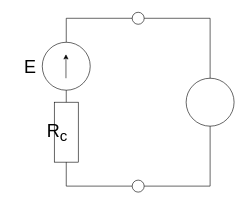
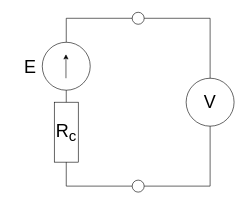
  <mxCell id="0" />
  <mxCell id="1" parent="0" />
  <mxCell id="2" value="" style="ellipse;whiteSpace=wrap;html=1;aspect=fixed;" vertex="1" parent="1"><mxGeometry x="70" y="70" width="80" height="80" as="geometry" /></mxCell>
  <mxCell id="3" value="" style="rounded=0;whiteSpace=wrap;html=1;rotation=90;" vertex="1" parent="1"><mxGeometry x="60" y="200" width="100" height="40" as="geometry" /></mxCell>
  <mxCell id="4" value="" style="endArrow=classic;html=1;rounded=0;" edge="1" parent="1"><mxGeometry width="50" height="50" relative="1" as="geometry"><mxPoint x="109.5" y="130" as="sourcePoint" /><mxPoint x="109.5" y="90" as="targetPoint" /></mxGeometry></mxCell>
  <mxCell id="5" value="" style="endArrow=none;html=1;rounded=0;entryX=0.5;entryY=1;entryDx=0;entryDy=0;exitX=0;exitY=0.5;exitDx=0;exitDy=0;" edge="1" parent="1" source="3" target="2"><mxGeometry width="50" height="50" relative="1" as="geometry"><mxPoint x="340" y="270" as="sourcePoint" /><mxPoint x="390" y="220" as="targetPoint" /></mxGeometry></mxCell>
  <mxCell id="6" value="" style="endArrow=none;html=1;rounded=0;exitX=0.5;exitY=0;exitDx=0;exitDy=0;" edge="1" parent="1" source="2"><mxGeometry width="50" height="50" relative="1" as="geometry"><mxPoint x="340" y="270" as="sourcePoint" /><mxPoint x="110" y="30" as="targetPoint" /></mxGeometry></mxCell>
  <mxCell id="7" value="" style="endArrow=none;html=1;rounded=0;entryX=1;entryY=0.5;entryDx=0;entryDy=0;" edge="1" parent="1" target="3"><mxGeometry width="50" height="50" relative="1" as="geometry"><mxPoint x="110" y="310" as="sourcePoint" /><mxPoint x="330" y="150" as="targetPoint" /></mxGeometry></mxCell>
  <mxCell id="8" value="" style="endArrow=none;html=1;rounded=0;" edge="1" parent="1"><mxGeometry width="50" height="50" relative="1" as="geometry"><mxPoint x="110" y="30" as="sourcePoint" /><mxPoint x="230" y="30" as="targetPoint" /></mxGeometry></mxCell>
  <mxCell id="9" value="" style="endArrow=none;html=1;rounded=0;startArrow=none;exitX=0;exitY=0.5;exitDx=0;exitDy=0;" edge="1" parent="1" source="11"><mxGeometry width="50" height="50" relative="1" as="geometry"><mxPoint x="170" y="360" as="sourcePoint" /><mxPoint x="110" y="310" as="targetPoint" /></mxGeometry></mxCell>
  <mxCell id="10" value="" style="ellipse;whiteSpace=wrap;html=1;aspect=fixed;fillColor=#FFFFFF;" vertex="1" parent="1"><mxGeometry x="220" y="20" width="20" height="20" as="geometry" /></mxCell>
  <mxCell id="11" value="" style="ellipse;whiteSpace=wrap;html=1;aspect=fixed;fillColor=default;" vertex="1" parent="1"><mxGeometry x="220" y="300" width="20" height="20" as="geometry" /></mxCell>
  <mxCell id="12" value="" style="endArrow=none;html=1;rounded=0;" edge="1" parent="1" target="11"><mxGeometry width="50" height="50" relative="1" as="geometry"><mxPoint x="230" y="310" as="sourcePoint" /><mxPoint x="110" y="310" as="targetPoint" /></mxGeometry></mxCell>
  <mxCell id="13" value="" style="ellipse;whiteSpace=wrap;html=1;aspect=fixed;fillColor=#FFFFFF;" vertex="1" parent="1"><mxGeometry x="310" y="130" width="80" height="80" as="geometry" /></mxCell>
  <mxCell id="14" value="" style="endArrow=none;html=1;rounded=0;exitX=1;exitY=0.5;exitDx=0;exitDy=0;" edge="1" parent="1" source="11"><mxGeometry width="50" height="50" relative="1" as="geometry"><mxPoint x="280" y="220" as="sourcePoint" /><mxPoint x="350" y="310" as="targetPoint" /></mxGeometry></mxCell>
  <mxCell id="15" value="" style="endArrow=none;html=1;rounded=0;exitX=1;exitY=0.5;exitDx=0;exitDy=0;" edge="1" parent="1" source="10"><mxGeometry width="50" height="50" relative="1" as="geometry"><mxPoint x="280" y="220" as="sourcePoint" /><mxPoint x="350" y="30" as="targetPoint" /></mxGeometry></mxCell>
  <mxCell id="16" value="" style="endArrow=none;html=1;rounded=0;entryX=0.5;entryY=0;entryDx=0;entryDy=0;" edge="1" parent="1" target="13"><mxGeometry width="50" height="50" relative="1" as="geometry"><mxPoint x="350" y="30" as="sourcePoint" /><mxPoint x="330" y="170" as="targetPoint" /></mxGeometry></mxCell>
  <mxCell id="17" value="" style="endArrow=none;html=1;rounded=0;entryX=0.5;entryY=1;entryDx=0;entryDy=0;" edge="1" parent="1" target="13"><mxGeometry width="50" height="50" relative="1" as="geometry"><mxPoint x="350" y="310" as="sourcePoint" /><mxPoint x="330" y="170" as="targetPoint" /></mxGeometry></mxCell>
+ <mxCell id="18" value="V" style="text;html=1;strokeColor=none;fillColor=none;align=center;verticalAlign=middle;whiteSpace=wrap;rounded=0;fontSize=30;" vertex="1" parent="1"><mxGeometry x="320" y="155" width="60" height="30" as="geometry" /></mxCell>
  <mxCell id="19" value="E" style="text;html=1;strokeColor=none;fillColor=none;align=center;verticalAlign=middle;whiteSpace=wrap;rounded=0;fontSize=30;" vertex="1" parent="1"><mxGeometry x="20" y="95" width="60" height="30" as="geometry" /></mxCell>
- <mxCell id="20" value="R&lt;sub&gt;c&lt;/sub&gt;" style="text;html=1;strokeColor=none;fillColor=none;align=center;verticalAlign=middle;whiteSpace=wrap;rounded=0;fontSize=30;" vertex="1" parent="1"><mxGeometry x="65" y="205" width="60" height="30" as="geometry" /></mxCell>
+ <mxCell id="20" value="R&lt;sub&gt;c&lt;/sub&gt;" style="text;html=1;strokeColor=none;fillColor=none;align=center;verticalAlign=middle;whiteSpace=wrap;rounded=0;fontSize=30;" vertex="1" parent="1"><mxGeometry x="80" y="205" width="60" height="30" as="geometry" /></mxCell>
